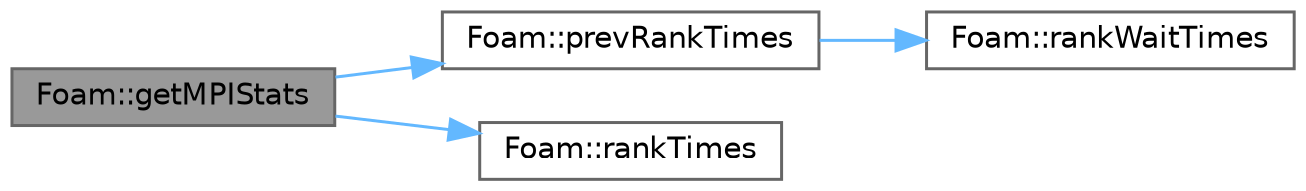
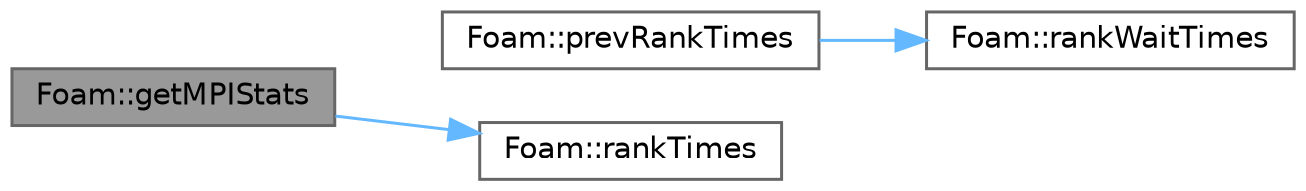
  digraph {
    rankdir=LR
    node [color=grey40 fillcolor=white fontname=Helvetica fontsize=10 shape=box style=filled]
    edge [color=steelblue1 fontname=Helvetica fontsize=10 labelfontname=Helvetica labelfontsize=10 style=solid]
    n1 [color=gray40 fillcolor=grey60 fontcolor=black height=0.2 label="Foam::getMPIStats" width=0.4]
    n2 [height=0.2 label="Foam::prevRankTimes" width=0.4]
    n3 [height=0.2 label="Foam::rankTimes" width=0.4]
    n4 [height=0.2 label="Foam::rankWaitTimes" width=0.4]
-   n1 -> n2
    n1 -> n3
    n2 -> n4
  }
